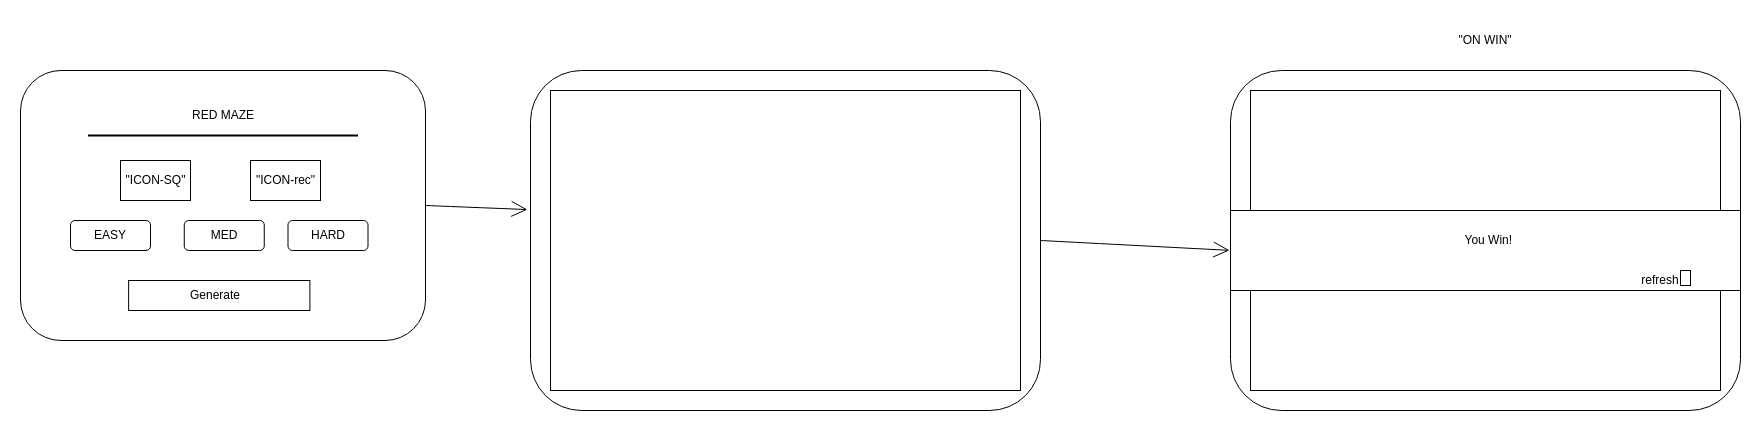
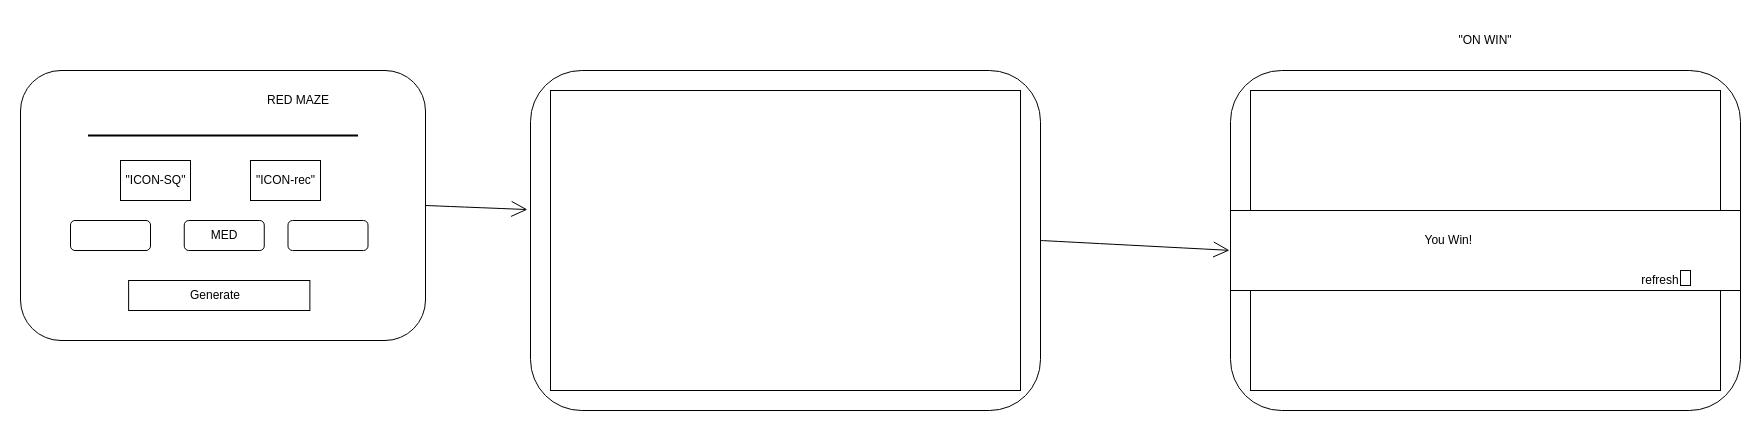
  <mxCell id="0" />
  <mxCell id="1" parent="0" />
  <mxCell id="2" value="" style="group;" parent="1" vertex="1" connectable="0"><mxGeometry x="20" y="70" width="405" height="270" as="geometry" /></mxCell>
  <mxCell id="3" value="" style="rounded=1;whiteSpace=wrap;html=1;" parent="2" vertex="1"><mxGeometry width="405" height="270" as="geometry" /></mxCell>
  <mxCell id="4" value="" style="line;strokeWidth=2;html=1;" parent="2" vertex="1"><mxGeometry x="67.5" y="60" width="270" height="10" as="geometry" /></mxCell>
  <mxCell id="5" style="edgeStyle=none;rounded=0;jumpStyle=none;orthogonalLoop=1;jettySize=auto;html=1;exitX=0.5;exitY=1;exitDx=0;exitDy=0;" parent="2" edge="1"><mxGeometry relative="1" as="geometry"><mxPoint x="262.5" y="145" as="sourcePoint" /><mxPoint x="262.5" y="145" as="targetPoint" /></mxGeometry></mxCell>
- <mxCell id="6" value="RED MAZE" style="text;html=1;strokeColor=none;fillColor=none;align=center;verticalAlign=middle;whiteSpace=wrap;rounded=0;" parent="2" vertex="1"><mxGeometry x="102.5" y="30" width="200" height="30" as="geometry" /></mxCell>
+ <mxCell id="6" value="RED MAZE" style="text;html=1;strokeColor=none;fillColor=none;align=center;verticalAlign=middle;whiteSpace=wrap;rounded=0;" parent="2" vertex="1"><mxGeometry x="177.5" y="15" width="200" height="30" as="geometry" /></mxCell>
  <mxCell id="7" value="" style="rounded=0;whiteSpace=wrap;html=1;" parent="2" vertex="1"><mxGeometry x="100" y="90" width="70" height="40" as="geometry" /></mxCell>
  <mxCell id="8" value="" style="rounded=0;whiteSpace=wrap;html=1;" parent="2" vertex="1"><mxGeometry x="230" y="90" width="70" height="40" as="geometry" /></mxCell>
  <mxCell id="9" value="&quot;ICON-SQ&quot;" style="text;html=1;strokeColor=none;fillColor=none;align=center;verticalAlign=middle;whiteSpace=wrap;rounded=0;" parent="2" vertex="1"><mxGeometry x="103.75" y="95" width="62.5" height="30" as="geometry" /></mxCell>
  <mxCell id="10" value="&quot;ICON-rec&quot;" style="text;html=1;strokeColor=none;fillColor=none;align=center;verticalAlign=middle;whiteSpace=wrap;rounded=0;" parent="2" vertex="1"><mxGeometry x="233.75" y="95" width="62.5" height="30" as="geometry" /></mxCell>
  <mxCell id="11" value="" style="group;" parent="2" vertex="1" connectable="0"><mxGeometry x="50" y="150" width="297.5" height="30" as="geometry" /></mxCell>
  <mxCell id="12" value="" style="rounded=1;whiteSpace=wrap;html=1;" parent="11" vertex="1"><mxGeometry width="80" height="30" as="geometry" /></mxCell>
  <mxCell id="13" value="" style="rounded=1;whiteSpace=wrap;html=1;" parent="11" vertex="1"><mxGeometry x="217.5" width="80" height="30" as="geometry" /></mxCell>
  <mxCell id="14" value="" style="rounded=1;whiteSpace=wrap;html=1;" parent="11" vertex="1"><mxGeometry x="113.75" width="80" height="30" as="geometry" /></mxCell>
- <mxCell id="15" value="EASY" style="text;html=1;strokeColor=none;fillColor=none;align=center;verticalAlign=middle;whiteSpace=wrap;rounded=0;" parent="11" vertex="1"><mxGeometry x="10" width="60" height="30" as="geometry" /></mxCell>
  <mxCell id="16" value="MED" style="text;html=1;strokeColor=none;fillColor=none;align=center;verticalAlign=middle;whiteSpace=wrap;rounded=0;" parent="11" vertex="1"><mxGeometry x="123.75" width="60" height="30" as="geometry" /></mxCell>
- <mxCell id="17" value="HARD" style="text;html=1;strokeColor=none;fillColor=none;align=center;verticalAlign=middle;whiteSpace=wrap;rounded=0;" parent="11" vertex="1"><mxGeometry x="227.5" width="60" height="30" as="geometry" /></mxCell>
  <mxCell id="18" value="" style="rounded=0;whiteSpace=wrap;html=1;hachureGap=4;" vertex="1" parent="2"><mxGeometry x="108.13" y="210" width="181.25" height="30" as="geometry" /></mxCell>
  <mxCell id="19" value="Generate" style="text;strokeColor=none;fillColor=none;html=1;align=center;verticalAlign=middle;whiteSpace=wrap;rounded=0;hachureGap=4;" vertex="1" parent="2"><mxGeometry x="140" y="210" width="110" height="30" as="geometry" /></mxCell>
  <mxCell id="20" style="edgeStyle=none;curved=1;rounded=1;sketch=0;orthogonalLoop=1;jettySize=auto;html=1;exitX=1;exitY=0.5;exitDx=0;exitDy=0;entryX=-0.002;entryY=0.529;entryDx=0;entryDy=0;entryPerimeter=0;endArrow=open;startSize=14;endSize=14;sourcePerimeterSpacing=8;targetPerimeterSpacing=8;" edge="1" parent="1" source="21" target="24"><mxGeometry relative="1" as="geometry" /></mxCell>
  <mxCell id="21" value="" style="rounded=1;whiteSpace=wrap;html=1;hachureGap=4;" vertex="1" parent="1"><mxGeometry x="530" y="70" width="510" height="340" as="geometry" /></mxCell>
  <mxCell id="22" value="" style="rounded=0;whiteSpace=wrap;html=1;hachureGap=4;" vertex="1" parent="1"><mxGeometry x="550" y="90" width="470" height="300" as="geometry" /></mxCell>
  <mxCell id="23" value="" style="edgeStyle=none;orthogonalLoop=1;jettySize=auto;html=1;rounded=1;sketch=0;endArrow=open;startSize=14;endSize=14;sourcePerimeterSpacing=8;targetPerimeterSpacing=8;curved=1;exitX=1;exitY=0.5;exitDx=0;exitDy=0;entryX=-0.006;entryY=0.409;entryDx=0;entryDy=0;entryPerimeter=0;" edge="1" parent="1" source="3" target="21"><mxGeometry width="120" relative="1" as="geometry"><mxPoint y="240" as="sourcePoint" x="320" /><mxPoint x="440" y="240" as="targetPoint" /><Array as="points" /></mxGeometry></mxCell>
  <mxCell id="24" value="" style="rounded=1;whiteSpace=wrap;html=1;hachureGap=4;" vertex="1" parent="1"><mxGeometry x="1230" y="70" width="510" height="340" as="geometry" /></mxCell>
  <mxCell id="25" value="" style="rounded=0;whiteSpace=wrap;html=1;hachureGap=4;" vertex="1" parent="1"><mxGeometry x="1250" y="90" width="470" height="300" as="geometry" /></mxCell>
  <mxCell id="26" value="&quot;ON WIN&quot;" style="text;strokeColor=none;fillColor=none;html=1;align=center;verticalAlign=middle;whiteSpace=wrap;rounded=0;sketch=0;hachureGap=4;" vertex="1" parent="1"><mxGeometry x="1380" y="20" width="210" height="40" as="geometry" /></mxCell>
  <mxCell id="27" value="" style="rounded=0;whiteSpace=wrap;html=1;sketch=0;hachureGap=4;" vertex="1" parent="1"><mxGeometry x="1230" y="210" width="510" height="80" as="geometry" /></mxCell>
- <mxCell id="28" value="You Win!&amp;nbsp;" style="text;strokeColor=none;fillColor=none;html=1;align=center;verticalAlign=middle;whiteSpace=wrap;rounded=0;sketch=0;hachureGap=4;" vertex="1" parent="1"><mxGeometry x="1430" y="225" width="120" height="30" as="geometry" /></mxCell>
+ <mxCell id="28" value="You Win!&amp;nbsp;" style="text;strokeColor=none;fillColor=none;html=1;align=center;verticalAlign=middle;whiteSpace=wrap;rounded=0;sketch=0;hachureGap=4;" vertex="1" parent="1"><mxGeometry x="1390" y="225" width="120" height="30" as="geometry" /></mxCell>
  <mxCell id="29" value="refresh" style="text;strokeColor=none;fillColor=none;html=1;align=center;verticalAlign=middle;whiteSpace=wrap;rounded=0;sketch=0;hachureGap=4;" vertex="1" parent="1"><mxGeometry x="1620" y="270" width="80" height="20" as="geometry" /></mxCell>
  <mxCell id="30" value="" style="rounded=0;whiteSpace=wrap;html=1;sketch=0;hachureGap=4;" vertex="1" parent="1"><mxGeometry x="1680" y="270" width="10" height="15" as="geometry" /></mxCell>
